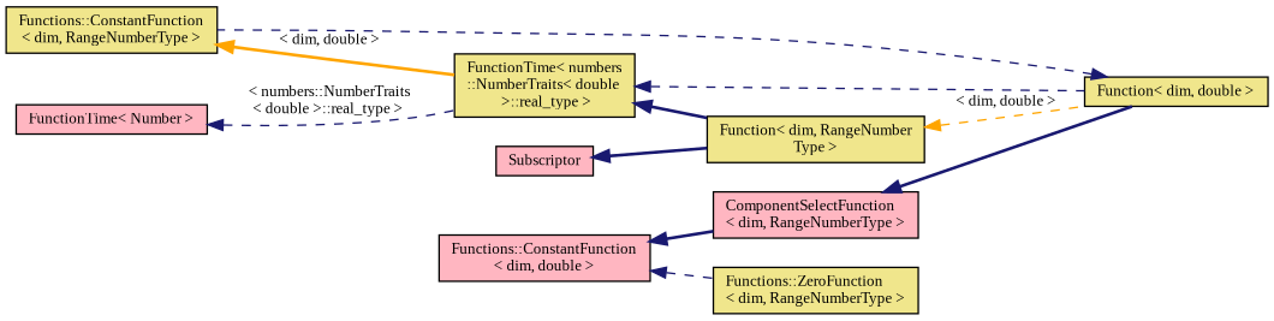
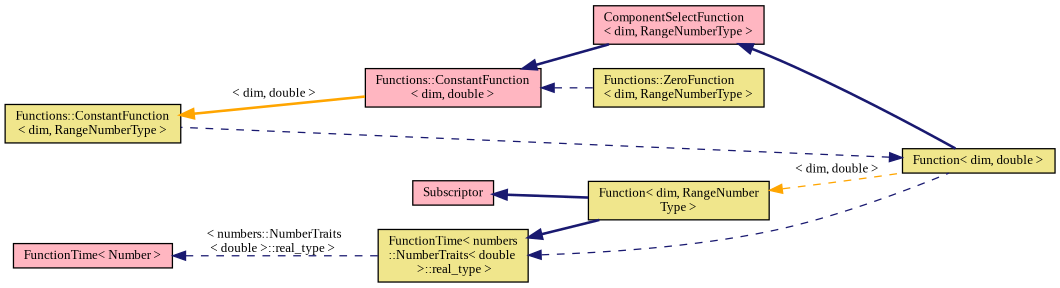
  digraph {
    fontname="Liberation Serif"
    rankdir=LR
    node [color=black fillcolor=khaki fontname="Liberation Serif" fontsize=10 shape=record style=filled]
    edge [color=midnightblue dir=back fontname="Liberation Serif" fontsize=10 labelfontname=Helvetica labelfontsize=10 style=bold]
    n1 [fontcolor=black height=0.2 label="Functions::ConstantFunction\l\< dim, RangeNumberType \>" width=0.4]
    n2 [fillcolor=lightpink height=0.2 label="Functions::ConstantFunction\l\< dim, double \>" width=0.4]
    n3 [fillcolor=lightpink height=0.2 label="ComponentSelectFunction\l\< dim, RangeNumberType \>" width=0.4]
    n4 [height=0.2 label="Functions::ZeroFunction\l\< dim, RangeNumberType \>" width=0.4]
    n5 [height=0.2 label="Function\< dim, double \>" width=0.4]
    n6 [height=0.2 label="FunctionTime\< numbers\l::NumberTraits\< double\l \>::real_type \>" width=0.4]
    n7 [height=0.2 label="Function\< dim, RangeNumber\lType \>" width=0.4]
    n8 [fillcolor=lightpink height=0.2 label="FunctionTime\< Number \>" width=0.4]
    n9 [fillcolor=lightpink height=0.2 label=Subscriptor width=0.4]
-   n1 -> n6 [color=orange label=" \< dim, double \>"]
+   n1 -> n2 [color=orange label=" \< dim, double \>"]
    n2 -> n3
    n2 -> n4 [style=dashed]
    n3 -> n5
    n5 -> n1 [style=dashed]
    n6 -> n5 [style=dashed]
    n6 -> n7
    n7 -> n5 [color=orange label=" \< dim, double \>" style=dashed]
    n8 -> n6 [label=" \< numbers::NumberTraits\l\< double \>::real_type \>" style=dashed]
    n9 -> n7
  }
